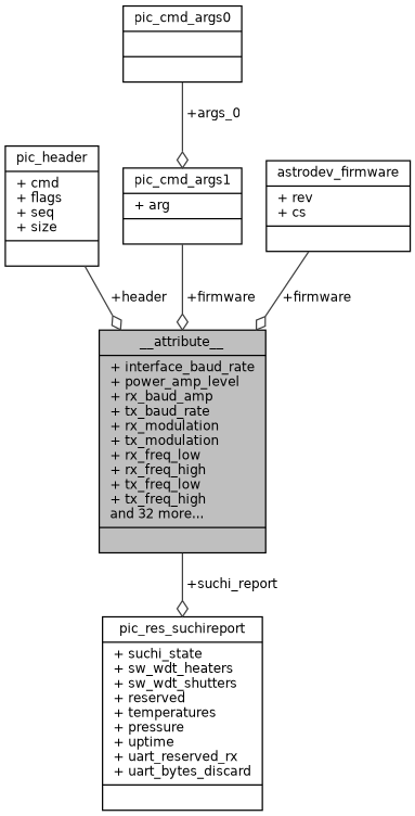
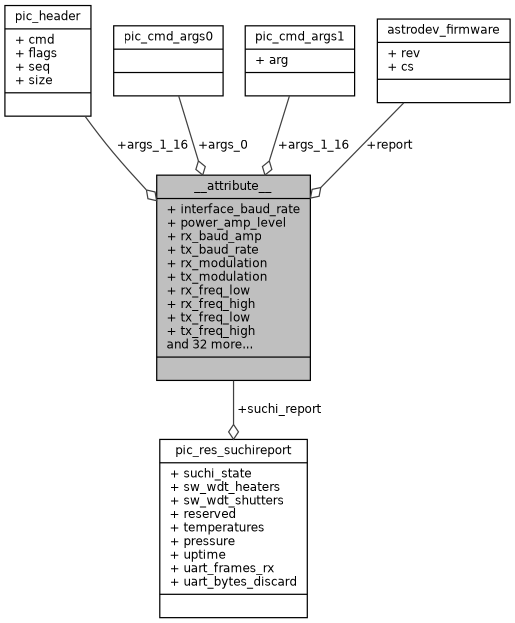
  digraph {
    node [color=black fillcolor=white fontname=Helvetica fontsize=10 shape=record style=filled]
    edge [arrowhead=odiamond color=grey25 fontname=Helvetica fontsize=10 labelfontname=Helvetica labelfontsize=10 style=solid]
    n1 [fillcolor=grey75 fontcolor=black height=0.2 label="{__attribute__\n|+ interface_baud_rate\l+ power_amp_level\l+ rx_baud_amp\l+ tx_baud_rate\l+ rx_modulation\l+ tx_modulation\l+ rx_freq_low\l+ rx_freq_high\l+ tx_freq_low\l+ tx_freq_high\land 32 more...\l|}" width=0.4]
-   n2 [height=0.2 label="{pic_res_suchireport\n|+ suchi_state\l+ sw_wdt_heaters\l+ sw_wdt_shutters\l+ reserved\l+ temperatures\l+ pressure\l+ uptime\l+ uart_reserved_rx\l+ uart_bytes_discard\l|}" width=0.4]
+   n2 [height=0.2 label="{pic_res_suchireport\n|+ suchi_state\l+ sw_wdt_heaters\l+ sw_wdt_shutters\l+ reserved\l+ temperatures\l+ pressure\l+ uptime\l+ uart_frames_rx\l+ uart_bytes_discard\l|}" width=0.4]
    n3 [height=0.2 label="{pic_header\n|+ cmd\l+ flags\l+ seq\l+ size\l|}" width=0.4]
    n4 [height=0.2 label="{pic_cmd_args0\n||}" width=0.4]
    n5 [height=0.2 label="{pic_cmd_args1\n|+ arg\l|}" width=0.4]
    n6 [height=0.2 label="{astrodev_firmware\n|+ rev\l+ cs\l|}" width=0.4]
    n1 -> n2 [label=" +suchi_report"]
-   n3 -> n1 [label=" +header"]
-   n4 -> n5 [label=" +args_0"]
-   n5 -> n1 [label=" +firmware"]
-   n6 -> n1 [label=" +firmware"]
+   n3 -> n1 [label=" +args_1_16"]
+   n4 -> n1 [label=" +args_0"]
+   n5 -> n1 [label=" +args_1_16"]
+   n6 -> n1 [label=" +report"]
  }
